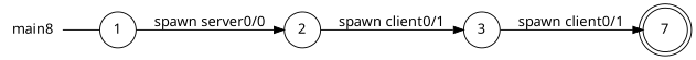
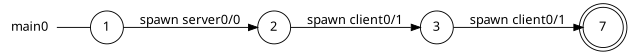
  digraph {
    fontname="Noto Sans"
    rankdir=LR
    node [fontname="Noto Sans" shape=circle]
    edge [fontname="Noto Sans"]
-   n1 [label=main8 shape=plaintext]
+   n1 [label=main0 shape=plaintext]
    n2 [label=1]
    n3 [label=2]
    n4 [label=3]
    n5 [label=7 shape=doublecircle]
    n1 -> n2 [arrowhead=none]
    n2 -> n3 [label="spawn server0/0"]
    n3 -> n4 [label="spawn client0/1"]
    n4 -> n5 [label="spawn client0/1"]
  }
